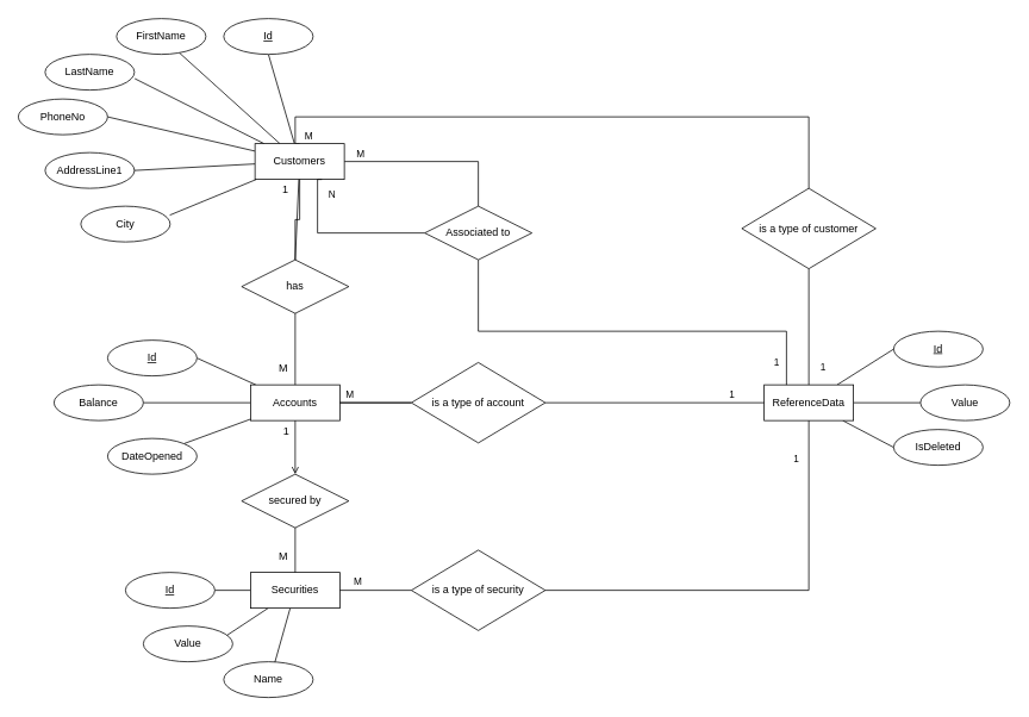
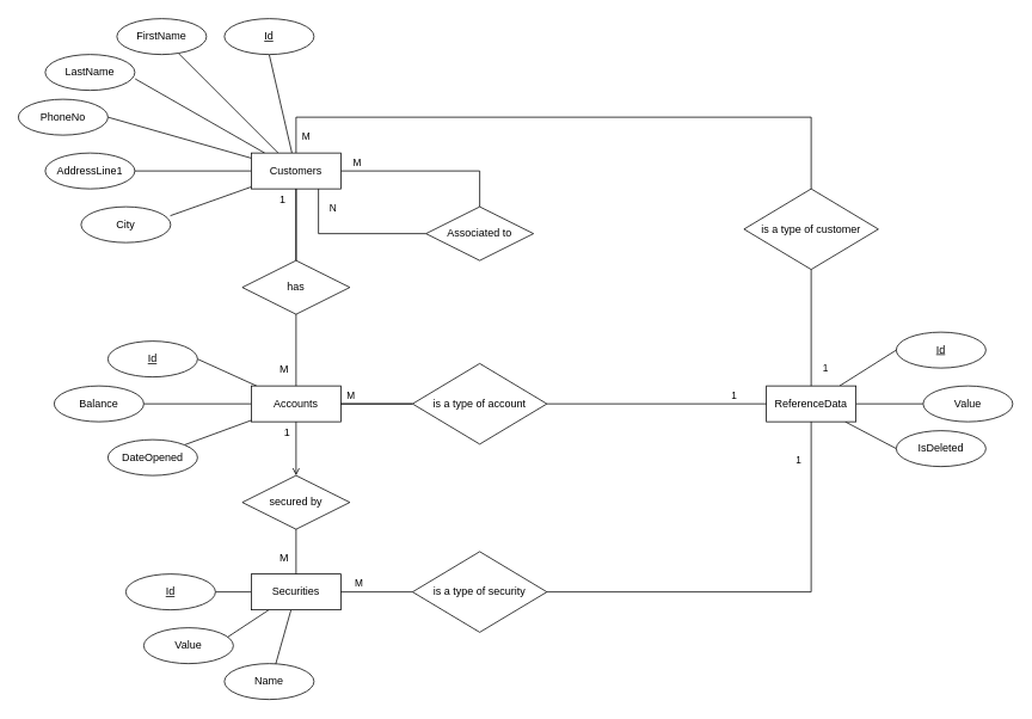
  <mxCell id="0" />
  <mxCell id="1" parent="0" />
  <mxCell id="2" style="edgeStyle=orthogonalEdgeStyle;rounded=0;orthogonalLoop=1;jettySize=auto;html=1;entryX=0.5;entryY=0;entryDx=0;entryDy=0;endArrow=none;endFill=0;exitX=0.5;exitY=0;exitDx=0;exitDy=0;" edge="1" parent="1" source="12" target="42"><mxGeometry relative="1" as="geometry"><Array as="points"><mxPoint x="330" y="130" /><mxPoint x="905" y="130" /></Array></mxGeometry></mxCell>
  <mxCell id="3" value="M" style="edgeLabel;html=1;align=center;verticalAlign=middle;resizable=0;points=[];" vertex="1" connectable="0" parent="2"><mxGeometry x="-0.869" y="-4" relative="1" as="geometry"><mxPoint x="4" y="16" as="offset" /></mxGeometry></mxCell>
  <mxCell id="4" style="edgeStyle=orthogonalEdgeStyle;rounded=0;orthogonalLoop=1;jettySize=auto;html=1;entryX=0.5;entryY=0;entryDx=0;entryDy=0;endArrow=none;endFill=0;" edge="1" parent="1" source="12" target="57"><mxGeometry relative="1" as="geometry" /></mxCell>
  <mxCell id="5" value="M" style="edgeLabel;html=1;align=center;verticalAlign=middle;resizable=0;points=[];" vertex="1" connectable="0" parent="4"><mxGeometry x="-0.83" y="1" relative="1" as="geometry"><mxPoint y="-9" as="offset" /></mxGeometry></mxCell>
  <mxCell id="6" style="rounded=0;orthogonalLoop=1;jettySize=auto;html=1;entryX=0.5;entryY=1;entryDx=0;entryDy=0;endArrow=none;endFill=0;" edge="1" parent="1" source="12" target="58"><mxGeometry relative="1" as="geometry" /></mxCell>
  <mxCell id="7" style="edgeStyle=none;rounded=0;orthogonalLoop=1;jettySize=auto;html=1;endArrow=none;endFill=0;" edge="1" parent="1" source="12" target="59"><mxGeometry relative="1" as="geometry" /></mxCell>
  <mxCell id="8" style="edgeStyle=none;rounded=0;orthogonalLoop=1;jettySize=auto;html=1;entryX=1.004;entryY=0.68;entryDx=0;entryDy=0;entryPerimeter=0;endArrow=none;endFill=0;" edge="1" parent="1" source="12" target="60"><mxGeometry relative="1" as="geometry" /></mxCell>
  <mxCell id="9" style="edgeStyle=none;rounded=0;orthogonalLoop=1;jettySize=auto;html=1;entryX=1;entryY=0.5;entryDx=0;entryDy=0;endArrow=none;endFill=0;" edge="1" parent="1" source="12" target="61"><mxGeometry relative="1" as="geometry" /></mxCell>
  <mxCell id="10" style="edgeStyle=none;rounded=0;orthogonalLoop=1;jettySize=auto;html=1;entryX=1;entryY=0.5;entryDx=0;entryDy=0;endArrow=none;endFill=0;" edge="1" parent="1" source="12" target="62"><mxGeometry relative="1" as="geometry" /></mxCell>
  <mxCell id="11" style="edgeStyle=none;rounded=0;orthogonalLoop=1;jettySize=auto;html=1;entryX=0.996;entryY=0.25;entryDx=0;entryDy=0;entryPerimeter=0;endArrow=none;endFill=0;" edge="1" parent="1" source="12" target="63"><mxGeometry relative="1" as="geometry" /></mxCell>
- <mxCell id="12" value="Customers" style="whiteSpace=wrap;html=1;align=center;" vertex="1" parent="1"><mxGeometry x="285" y="160" width="100" height="40" as="geometry" /></mxCell>
+ <mxCell id="12" value="Customers" style="whiteSpace=wrap;html=1;align=center;" vertex="1" parent="1"><mxGeometry x="280" y="170" width="100" height="40" as="geometry" /></mxCell>
  <mxCell id="13" style="edgeStyle=none;rounded=0;orthogonalLoop=1;jettySize=auto;html=1;entryX=1;entryY=0.5;entryDx=0;entryDy=0;endArrow=none;endFill=0;" edge="1" parent="1" source="16" target="65"><mxGeometry relative="1" as="geometry" /></mxCell>
  <mxCell id="14" style="edgeStyle=none;rounded=0;orthogonalLoop=1;jettySize=auto;html=1;endArrow=none;endFill=0;" edge="1" parent="1" source="16" target="64"><mxGeometry relative="1" as="geometry" /></mxCell>
  <mxCell id="15" style="edgeStyle=none;rounded=0;orthogonalLoop=1;jettySize=auto;html=1;entryX=1;entryY=0;entryDx=0;entryDy=0;endArrow=none;endFill=0;" edge="1" parent="1" source="16" target="66"><mxGeometry relative="1" as="geometry" /></mxCell>
  <mxCell id="16" value="Accounts" style="whiteSpace=wrap;html=1;align=center;" vertex="1" parent="1"><mxGeometry x="280" y="430" width="100" height="40" as="geometry" /></mxCell>
  <mxCell id="17" style="edgeStyle=none;rounded=0;orthogonalLoop=1;jettySize=auto;html=1;entryX=1;entryY=0.5;entryDx=0;entryDy=0;endArrow=none;endFill=0;" edge="1" parent="1" source="20" target="67"><mxGeometry relative="1" as="geometry" /></mxCell>
  <mxCell id="18" style="edgeStyle=none;rounded=0;orthogonalLoop=1;jettySize=auto;html=1;entryX=0.936;entryY=0.26;entryDx=0;entryDy=0;entryPerimeter=0;endArrow=none;endFill=0;" edge="1" parent="1" source="20" target="69"><mxGeometry relative="1" as="geometry" /></mxCell>
  <mxCell id="19" style="edgeStyle=none;rounded=0;orthogonalLoop=1;jettySize=auto;html=1;entryX=0.572;entryY=0.02;entryDx=0;entryDy=0;entryPerimeter=0;endArrow=none;endFill=0;" edge="1" parent="1" source="20" target="70"><mxGeometry relative="1" as="geometry" /></mxCell>
  <mxCell id="20" value="Securities" style="whiteSpace=wrap;html=1;align=center;" vertex="1" parent="1"><mxGeometry x="280" y="640" width="100" height="40" as="geometry" /></mxCell>
  <mxCell id="21" style="edgeStyle=none;rounded=0;orthogonalLoop=1;jettySize=auto;html=1;entryX=0;entryY=0.5;entryDx=0;entryDy=0;endArrow=none;endFill=0;" edge="1" parent="1" source="24" target="68"><mxGeometry relative="1" as="geometry" /></mxCell>
  <mxCell id="22" style="edgeStyle=none;rounded=0;orthogonalLoop=1;jettySize=auto;html=1;entryX=0;entryY=0.5;entryDx=0;entryDy=0;endArrow=none;endFill=0;" edge="1" parent="1" source="24" target="71"><mxGeometry relative="1" as="geometry" /></mxCell>
  <mxCell id="23" style="edgeStyle=none;rounded=0;orthogonalLoop=1;jettySize=auto;html=1;entryX=0;entryY=0.5;entryDx=0;entryDy=0;endArrow=none;endFill=0;" edge="1" parent="1" source="24" target="72"><mxGeometry relative="1" as="geometry" /></mxCell>
  <mxCell id="24" value="ReferenceData" style="whiteSpace=wrap;html=1;align=center;" vertex="1" parent="1"><mxGeometry x="855" y="430" width="100" height="40" as="geometry" /></mxCell>
  <mxCell id="25" value="" style="edgeStyle=orthogonalEdgeStyle;rounded=0;orthogonalLoop=1;jettySize=auto;html=1;endArrow=none;endFill=0;" edge="1" parent="1" source="26" target="12"><mxGeometry relative="1" as="geometry" /></mxCell>
  <mxCell id="26" value="has" style="shape=rhombus;perimeter=rhombusPerimeter;whiteSpace=wrap;html=1;align=center;" vertex="1" parent="1"><mxGeometry x="270" y="290" width="120" height="60" as="geometry" /></mxCell>
  <mxCell id="27" value="" style="endArrow=none;html=1;rounded=0;entryX=0.5;entryY=0;entryDx=0;entryDy=0;" edge="1" parent="1" source="12" target="26"><mxGeometry relative="1" as="geometry"><mxPoint x="140" y="420" as="sourcePoint" /><mxPoint x="300" y="420" as="targetPoint" /></mxGeometry></mxCell>
  <mxCell id="28" value="1" style="resizable=0;html=1;align=left;verticalAlign=bottom;" connectable="0" vertex="1" parent="27"><mxGeometry x="-1" relative="1" as="geometry"><mxPoint x="-20" y="20" as="offset" /></mxGeometry></mxCell>
  <mxCell id="29" value="" style="resizable=0;html=1;align=right;verticalAlign=bottom;" connectable="0" vertex="1" parent="27"><mxGeometry x="1" relative="1" as="geometry"><mxPoint x="20" as="offset" /></mxGeometry></mxCell>
  <mxCell id="30" value="" style="endArrow=none;html=1;rounded=0;entryX=0.5;entryY=1;entryDx=0;entryDy=0;exitX=0.5;exitY=0;exitDx=0;exitDy=0;" edge="1" parent="1" source="16" target="26"><mxGeometry relative="1" as="geometry"><mxPoint x="330" y="420" as="sourcePoint" /><mxPoint x="330" y="360" as="targetPoint" /></mxGeometry></mxCell>
  <mxCell id="31" value="M" style="resizable=0;html=1;align=left;verticalAlign=bottom;" connectable="0" vertex="1" parent="30"><mxGeometry x="-1" relative="1" as="geometry"><mxPoint x="-20" y="-10" as="offset" /></mxGeometry></mxCell>
  <mxCell id="32" value="" style="resizable=0;html=1;align=right;verticalAlign=bottom;" connectable="0" vertex="1" parent="30"><mxGeometry x="1" relative="1" as="geometry"><mxPoint x="20" y="20" as="offset" /></mxGeometry></mxCell>
  <mxCell id="33" value="secured by" style="shape=rhombus;perimeter=rhombusPerimeter;whiteSpace=wrap;html=1;align=center;" vertex="1" parent="1"><mxGeometry x="270" y="530" width="120" height="60" as="geometry" /></mxCell>
  <mxCell id="34" value="" style="endArrow=open;html=1;rounded=0;entryX=0.5;entryY=0;entryDx=0;entryDy=0;exitX=0.5;exitY=1;exitDx=0;exitDy=0;" edge="1" parent="1" target="33" source="16"><mxGeometry relative="1" as="geometry"><mxPoint x="180" y="460" as="sourcePoint" /><mxPoint x="150" y="670" as="targetPoint" /></mxGeometry></mxCell>
  <mxCell id="35" value="1" style="resizable=0;html=1;align=left;verticalAlign=bottom;" connectable="0" vertex="1" parent="34"><mxGeometry x="-1" relative="1" as="geometry"><mxPoint x="-15" y="20" as="offset" /></mxGeometry></mxCell>
  <mxCell id="36" value="" style="resizable=0;html=1;align=right;verticalAlign=bottom;" connectable="0" vertex="1" parent="34"><mxGeometry x="1" relative="1" as="geometry"><mxPoint x="20" as="offset" /></mxGeometry></mxCell>
  <mxCell id="37" value="" style="endArrow=none;html=1;rounded=0;entryX=0.5;entryY=1;entryDx=0;entryDy=0;exitX=0.5;exitY=0;exitDx=0;exitDy=0;" edge="1" parent="1" target="33" source="20"><mxGeometry relative="1" as="geometry"><mxPoint x="180" y="680" as="sourcePoint" /><mxPoint x="180" y="610" as="targetPoint" /></mxGeometry></mxCell>
  <mxCell id="38" value="M" style="resizable=0;html=1;align=left;verticalAlign=bottom;" connectable="0" vertex="1" parent="37"><mxGeometry x="-1" relative="1" as="geometry"><mxPoint x="-20" y="-10" as="offset" /></mxGeometry></mxCell>
  <mxCell id="39" value="" style="resizable=0;html=1;align=right;verticalAlign=bottom;" connectable="0" vertex="1" parent="37"><mxGeometry x="1" relative="1" as="geometry"><mxPoint x="20" y="20" as="offset" /></mxGeometry></mxCell>
  <mxCell id="40" style="edgeStyle=orthogonalEdgeStyle;rounded=0;orthogonalLoop=1;jettySize=auto;html=1;entryX=0.5;entryY=0;entryDx=0;entryDy=0;endArrow=none;endFill=0;" edge="1" parent="1" source="42" target="24"><mxGeometry relative="1" as="geometry" /></mxCell>
  <mxCell id="41" value="1" style="edgeLabel;html=1;align=center;verticalAlign=middle;resizable=0;points=[];" vertex="1" connectable="0" parent="40"><mxGeometry x="0.724" y="1" relative="1" as="geometry"><mxPoint x="14" y="-3" as="offset" /></mxGeometry></mxCell>
  <mxCell id="42" value="is a type of customer" style="shape=rhombus;perimeter=rhombusPerimeter;whiteSpace=wrap;html=1;align=center;" vertex="1" parent="1"><mxGeometry x="830" y="210" width="150" height="90" as="geometry" /></mxCell>
  <mxCell id="43" style="edgeStyle=orthogonalEdgeStyle;rounded=0;orthogonalLoop=1;jettySize=auto;html=1;entryX=0;entryY=0.5;entryDx=0;entryDy=0;endArrow=none;endFill=0;exitX=1;exitY=0.5;exitDx=0;exitDy=0;" edge="1" parent="1" target="48" source="16"><mxGeometry relative="1" as="geometry"><mxPoint x="390" y="200" as="sourcePoint" /></mxGeometry></mxCell>
  <mxCell id="44" value="M" style="edgeLabel;html=1;align=center;verticalAlign=middle;resizable=0;points=[];" vertex="1" connectable="0" parent="43"><mxGeometry x="-0.869" y="-4" relative="1" as="geometry"><mxPoint x="5" y="-14" as="offset" /></mxGeometry></mxCell>
  <mxCell id="45" style="edgeStyle=orthogonalEdgeStyle;rounded=0;orthogonalLoop=1;jettySize=auto;html=1;entryX=0;entryY=0.5;entryDx=0;entryDy=0;endArrow=none;endFill=0;" edge="1" parent="1" source="48" target="24"><mxGeometry relative="1" as="geometry"><mxPoint x="755" y="430" as="targetPoint" /></mxGeometry></mxCell>
  <mxCell id="46" value="1" style="edgeLabel;html=1;align=center;verticalAlign=middle;resizable=0;points=[];" vertex="1" connectable="0" parent="45"><mxGeometry x="0.724" y="1" relative="1" as="geometry"><mxPoint x="-3" y="-9" as="offset" /></mxGeometry></mxCell>
  <mxCell id="47" value="" style="edgeStyle=orthogonalEdgeStyle;rounded=0;orthogonalLoop=1;jettySize=auto;html=1;endArrow=none;endFill=0;" edge="1" parent="1" source="48" target="16"><mxGeometry relative="1" as="geometry" /></mxCell>
  <mxCell id="48" value="is a type of account" style="shape=rhombus;perimeter=rhombusPerimeter;whiteSpace=wrap;html=1;align=center;" vertex="1" parent="1"><mxGeometry x="460" y="405" width="150" height="90" as="geometry" /></mxCell>
  <mxCell id="49" style="edgeStyle=orthogonalEdgeStyle;rounded=0;orthogonalLoop=1;jettySize=auto;html=1;entryX=0.5;entryY=1;entryDx=0;entryDy=0;endArrow=none;endFill=0;" edge="1" parent="1" source="52" target="24"><mxGeometry relative="1" as="geometry"><mxPoint x="717.5" y="480" as="targetPoint" /></mxGeometry></mxCell>
  <mxCell id="50" value="1" style="edgeLabel;html=1;align=center;verticalAlign=middle;resizable=0;points=[];" vertex="1" connectable="0" parent="49"><mxGeometry x="0.724" y="1" relative="1" as="geometry"><mxPoint x="-14" y="-25" as="offset" /></mxGeometry></mxCell>
  <mxCell id="51" value="M" style="edgeStyle=orthogonalEdgeStyle;rounded=0;orthogonalLoop=1;jettySize=auto;html=1;endArrow=none;endFill=0;entryX=1;entryY=0.5;entryDx=0;entryDy=0;" edge="1" parent="1" source="52" target="20"><mxGeometry x="0.5" y="-10" relative="1" as="geometry"><mxPoint x="352.5" y="670" as="targetPoint" /><mxPoint as="offset" /></mxGeometry></mxCell>
  <mxCell id="52" value="is a type of security" style="shape=rhombus;perimeter=rhombusPerimeter;whiteSpace=wrap;html=1;align=center;" vertex="1" parent="1"><mxGeometry x="460" y="615" width="150" height="90" as="geometry" /></mxCell>
  <mxCell id="53" style="edgeStyle=orthogonalEdgeStyle;rounded=0;orthogonalLoop=1;jettySize=auto;html=1;entryX=0.75;entryY=1;entryDx=0;entryDy=0;endArrow=none;endFill=0;" edge="1" parent="1" source="57" target="12"><mxGeometry relative="1" as="geometry"><Array as="points"><mxPoint x="355" y="260" /></Array></mxGeometry></mxCell>
  <mxCell id="54" value="N" style="edgeLabel;html=1;align=center;verticalAlign=middle;resizable=0;points=[];" vertex="1" connectable="0" parent="53"><mxGeometry x="0.826" relative="1" as="geometry"><mxPoint x="15" y="5" as="offset" /></mxGeometry></mxCell>
- <mxCell id="55" style="edgeStyle=orthogonalEdgeStyle;rounded=0;orthogonalLoop=1;jettySize=auto;html=1;endArrow=none;endFill=0;entryX=0.25;entryY=0;entryDx=0;entryDy=0;" edge="1" parent="1" source="57" target="24"><mxGeometry relative="1" as="geometry"><mxPoint x="720" y="429" as="targetPoint" /><Array as="points"><mxPoint x="535" y="370" /><mxPoint x="880" y="370" /></Array></mxGeometry></mxCell>
- <mxCell id="56" value="1" style="edgeLabel;html=1;align=center;verticalAlign=middle;resizable=0;points=[];" vertex="1" connectable="0" parent="55"><mxGeometry x="0.892" y="1" relative="1" as="geometry"><mxPoint x="-13" as="offset" /></mxGeometry></mxCell>
  <mxCell id="57" value="Associated to" style="shape=rhombus;perimeter=rhombusPerimeter;whiteSpace=wrap;html=1;align=center;" vertex="1" parent="1"><mxGeometry x="475" y="230" width="120" height="60" as="geometry" /></mxCell>
  <mxCell id="58" value="Id" style="ellipse;whiteSpace=wrap;html=1;align=center;fontStyle=4" vertex="1" parent="1"><mxGeometry x="250" y="20" width="100" height="40" as="geometry" /></mxCell>
  <mxCell id="59" value="FirstName" style="ellipse;whiteSpace=wrap;html=1;align=center;" vertex="1" parent="1"><mxGeometry x="130" y="20" width="100" height="40" as="geometry" /></mxCell>
  <mxCell id="60" value="LastName" style="ellipse;whiteSpace=wrap;html=1;align=center;" vertex="1" parent="1"><mxGeometry x="50" y="60" width="100" height="40" as="geometry" /></mxCell>
  <mxCell id="61" value="PhoneNo" style="ellipse;whiteSpace=wrap;html=1;align=center;" vertex="1" parent="1"><mxGeometry x="20" y="110" width="100" height="40" as="geometry" /></mxCell>
  <mxCell id="62" value="AddressLine1" style="ellipse;whiteSpace=wrap;html=1;align=center;" vertex="1" parent="1"><mxGeometry x="50" y="170" width="100" height="40" as="geometry" /></mxCell>
  <mxCell id="63" value="City" style="ellipse;whiteSpace=wrap;html=1;align=center;" vertex="1" parent="1"><mxGeometry x="90" y="230" width="100" height="40" as="geometry" /></mxCell>
  <mxCell id="64" value="Balance" style="ellipse;whiteSpace=wrap;html=1;align=center;" vertex="1" parent="1"><mxGeometry x="60" y="430" width="100" height="40" as="geometry" /></mxCell>
  <mxCell id="65" value="Id" style="ellipse;whiteSpace=wrap;html=1;align=center;fontStyle=4" vertex="1" parent="1"><mxGeometry x="120" y="380" width="100" height="40" as="geometry" /></mxCell>
  <mxCell id="66" value="DateOpened" style="ellipse;whiteSpace=wrap;html=1;align=center;" vertex="1" parent="1"><mxGeometry x="120" y="490" width="100" height="40" as="geometry" /></mxCell>
  <mxCell id="67" value="Id" style="ellipse;whiteSpace=wrap;html=1;align=center;fontStyle=4" vertex="1" parent="1"><mxGeometry x="140" y="640" width="100" height="40" as="geometry" /></mxCell>
  <mxCell id="68" value="Id" style="ellipse;whiteSpace=wrap;html=1;align=center;fontStyle=4" vertex="1" parent="1"><mxGeometry x="1000" y="370" width="100" height="40" as="geometry" /></mxCell>
  <mxCell id="69" value="Value" style="ellipse;whiteSpace=wrap;html=1;align=center;" vertex="1" parent="1"><mxGeometry x="160" y="700" width="100" height="40" as="geometry" /></mxCell>
  <mxCell id="70" value="Name" style="ellipse;whiteSpace=wrap;html=1;align=center;" vertex="1" parent="1"><mxGeometry x="250" y="740" width="100" height="40" as="geometry" /></mxCell>
  <mxCell id="71" value="Value" style="ellipse;whiteSpace=wrap;html=1;align=center;" vertex="1" parent="1"><mxGeometry x="1030" y="430" width="100" height="40" as="geometry" /></mxCell>
  <mxCell id="72" value="IsDeleted" style="ellipse;whiteSpace=wrap;html=1;align=center;" vertex="1" parent="1"><mxGeometry x="1000" y="480" width="100" height="40" as="geometry" /></mxCell>
